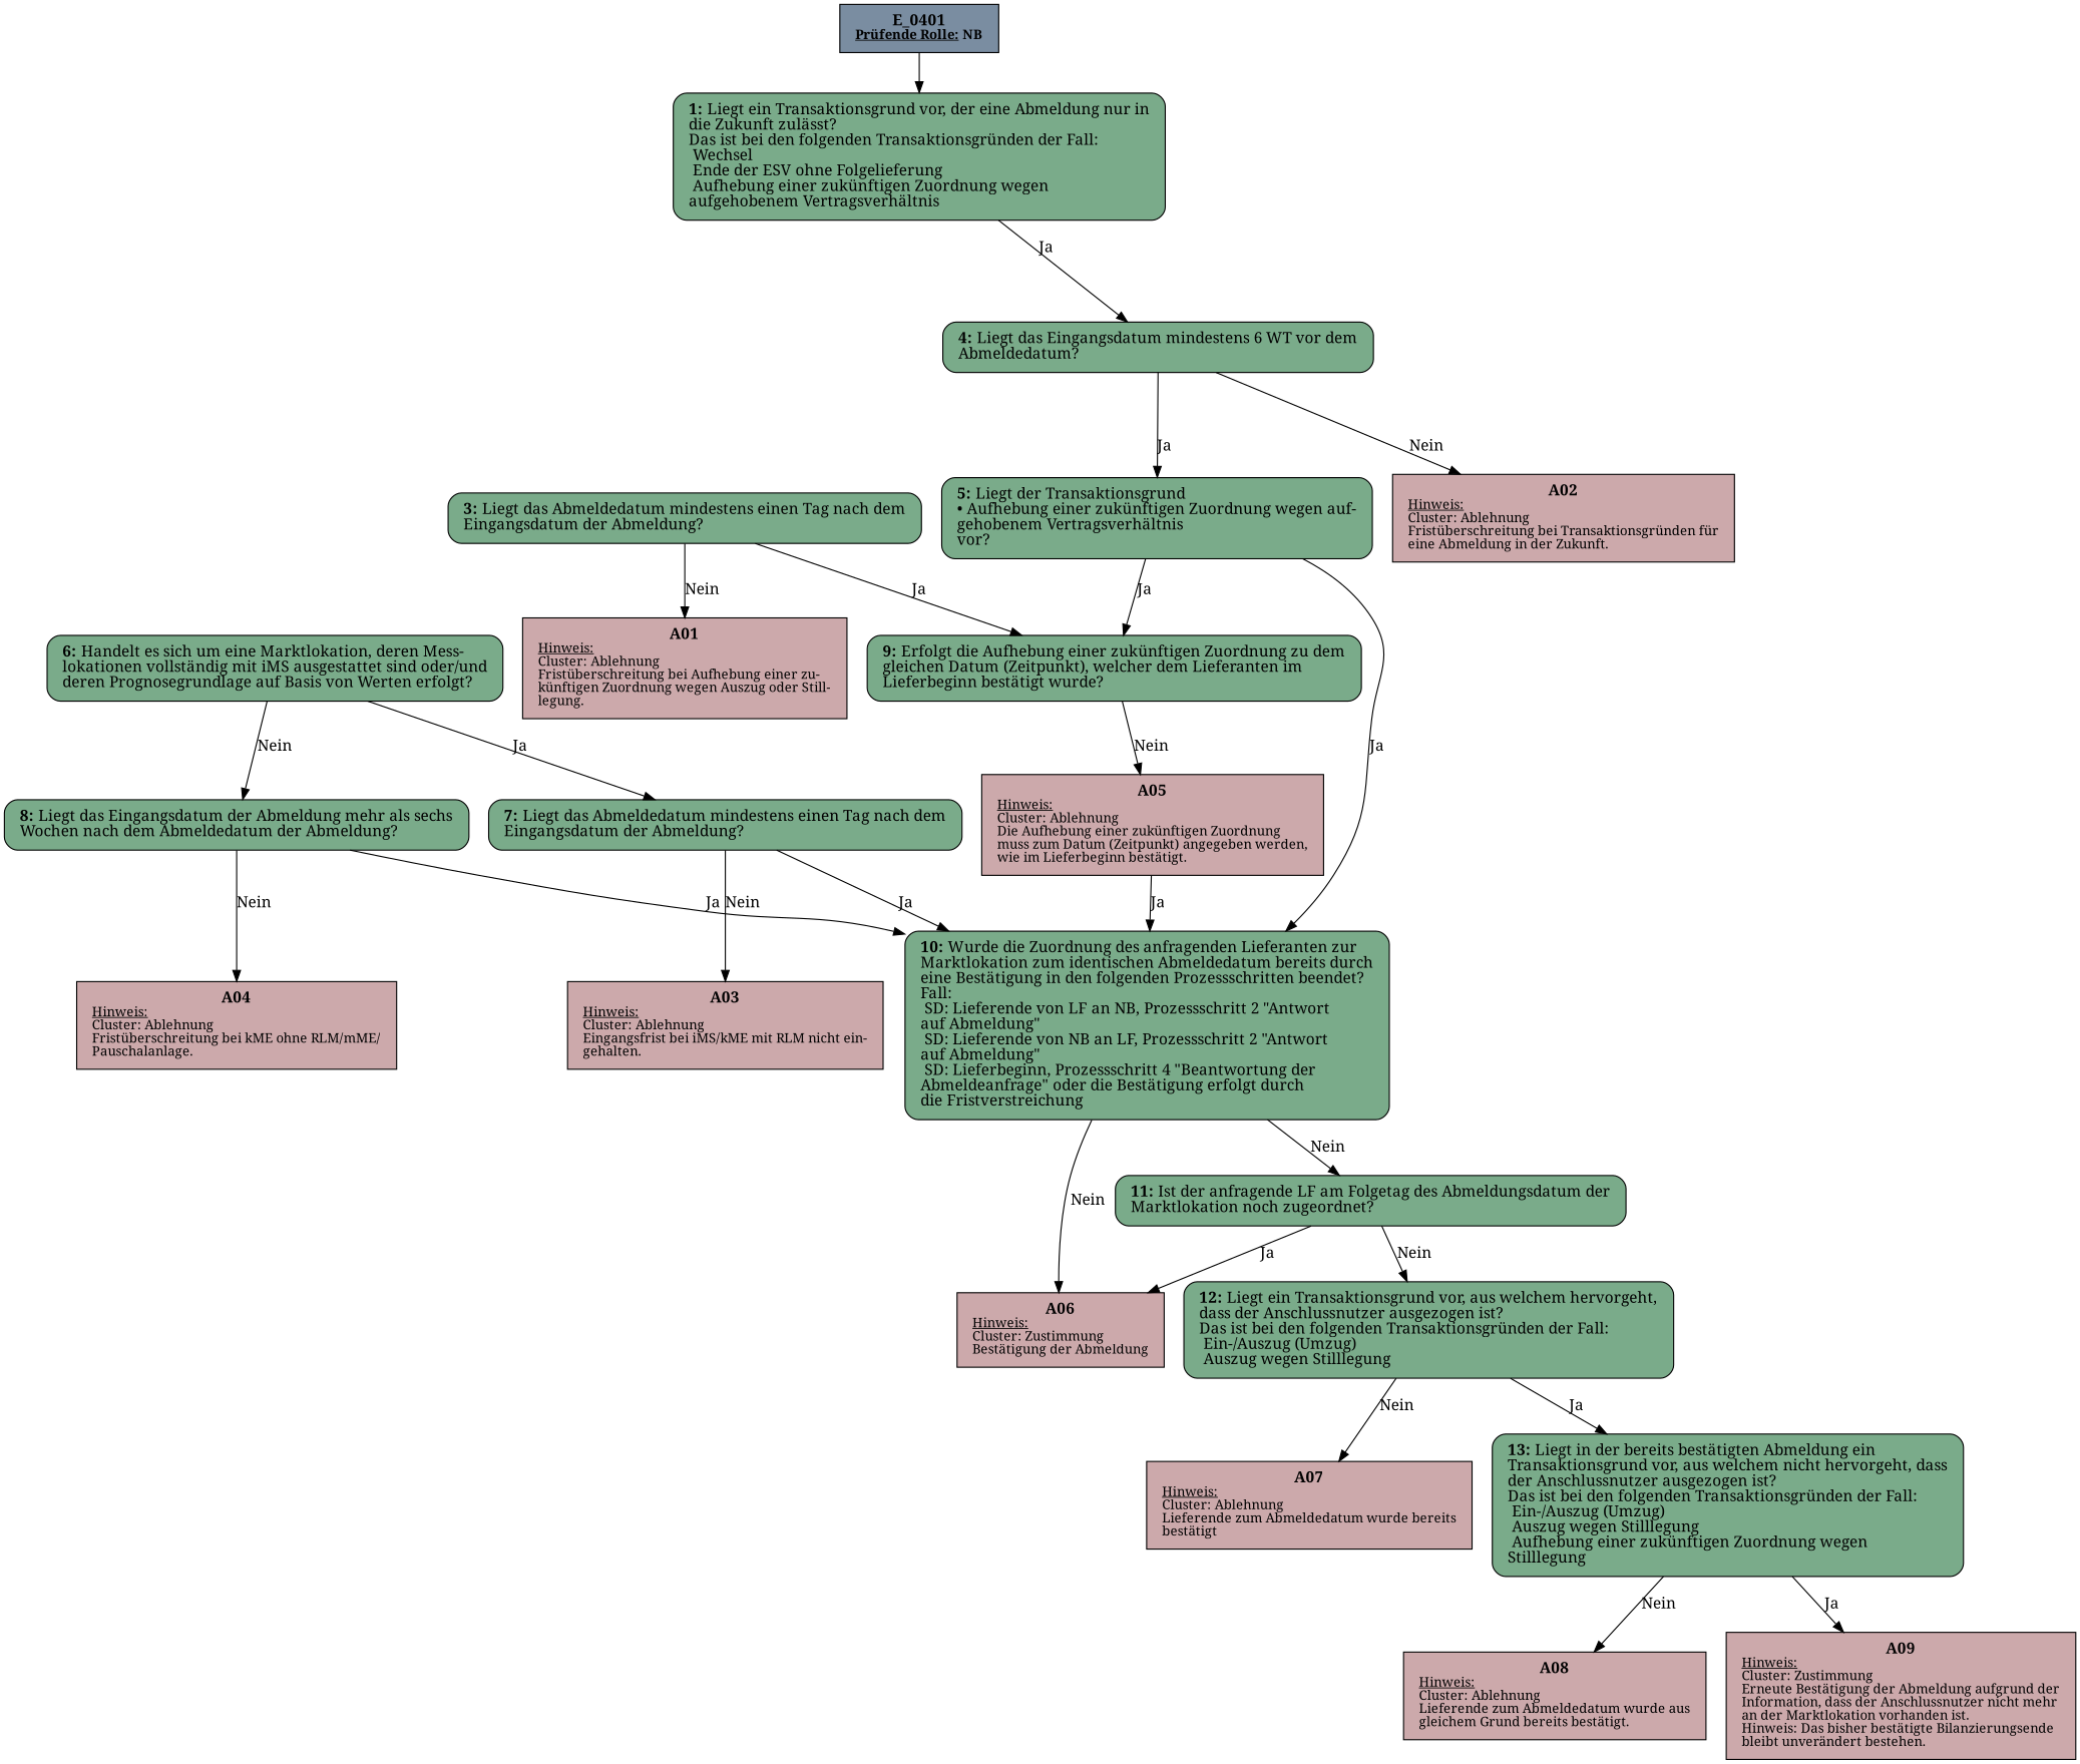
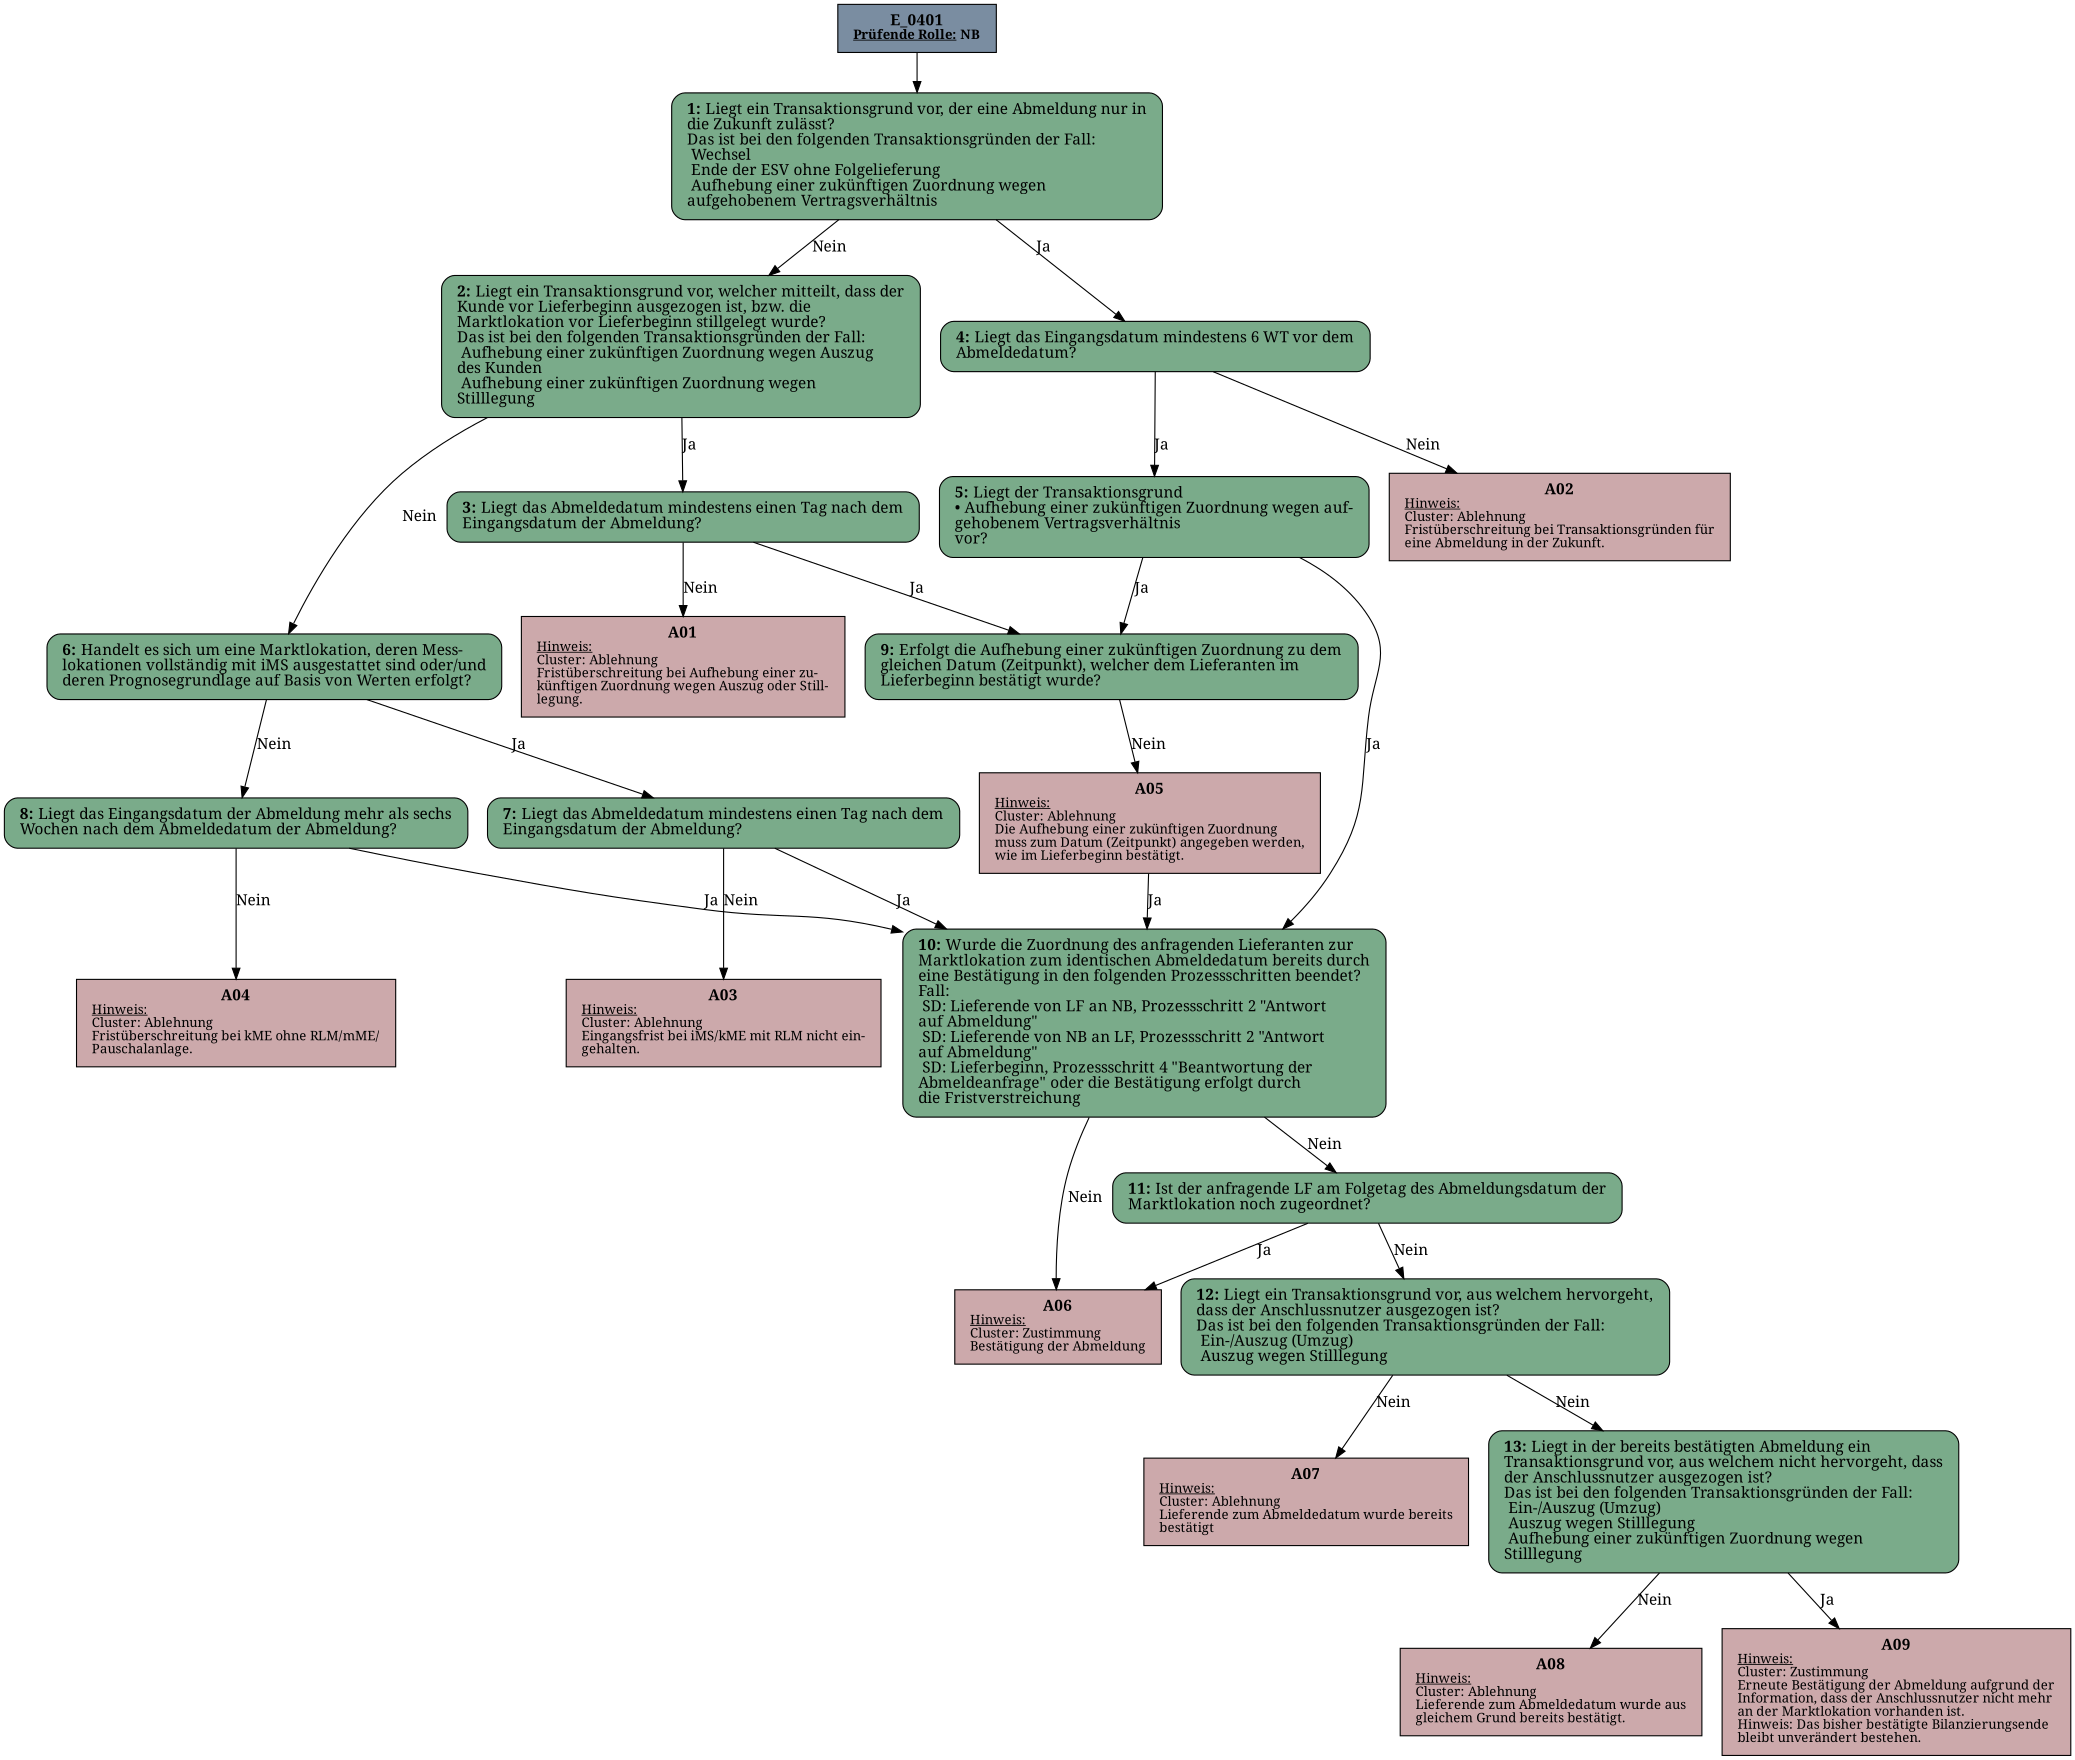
  digraph {
    fontname="Noto Serif"
    node [fillcolor="#7aab8a" fontname="Noto Serif" margin="0.2,0.12" shape=box style="filled,rounded"]
    edge [fontname="Noto Serif"]
    n1 [fillcolor="#7a8da1" label=<<B>E_0401</B><BR align="center"/><FONT point-size="12"><B><U>Prüfende Rolle:</U> NB</B></FONT><BR align="center"/>> style=filled]
    n2 [label=<<B>1: </B>Liegt ein Transaktionsgrund vor, der eine Abmeldung nur in<BR align="left"/>die Zukunft zulässt?<BR align="left"/>Das ist bei den folgenden Transaktionsgründen der Fall:<BR align="left"/> Wechsel<BR align="left"/> Ende der ESV ohne Folgelieferung<BR align="left"/> Aufhebung einer zukünftigen Zuordnung wegen<BR align="left"/>aufgehobenem Vertragsverhältnis<BR align="left"/>>]
+   n3 [label=<<B>2: </B>Liegt ein Transaktionsgrund vor, welcher mitteilt, dass der<BR align="left"/>Kunde vor Lieferbeginn ausgezogen ist, bzw. die<BR align="left"/>Marktlokation vor Lieferbeginn stillgelegt wurde?<BR align="left"/>Das ist bei den folgenden Transaktionsgründen der Fall:<BR align="left"/> Aufhebung einer zukünftigen Zuordnung wegen Auszug<BR align="left"/>des Kunden<BR align="left"/> Aufhebung einer zukünftigen Zuordnung wegen<BR align="left"/>Stilllegung<BR align="left"/>>]
    n4 [label=<<B>4: </B>Liegt das Eingangsdatum mindestens 6 WT vor dem<BR align="left"/>Abmeldedatum?<BR align="left"/>>]
    n5 [label=<<B>3: </B>Liegt das Abmeldedatum mindestens einen Tag nach dem<BR align="left"/>Eingangsdatum der Abmeldung?<BR align="left"/>>]
    n6 [label=<<B>6: </B>Handelt es sich um eine Marktlokation, deren Mess-<BR align="left"/>lokationen vollständig mit iMS ausgestattet sind oder/und<BR align="left"/>deren Prognosegrundlage auf Basis von Werten erfolgt?<BR align="left"/>>]
    n7 [fillcolor="#cca9ab" label=<<B>A02</B><BR align="center"/><FONT point-size="12"><U>Hinweis:</U><BR align="left"/>Cluster: Ablehnung<BR align="left"/>Fristüberschreitung bei Transaktionsgründen für<BR align="left"/>eine Abmeldung in der Zukunft.<BR align="left"/></FONT>> style=filled]
    n8 [label=<<B>5: </B>Liegt der Transaktionsgrund<BR align="left"/>• Aufhebung einer zukünftigen Zuordnung wegen auf-<BR align="left"/>gehobenem Vertragsverhältnis<BR align="left"/>vor?<BR align="left"/>>]
    n9 [fillcolor="#cca9ab" label=<<B>A01</B><BR align="center"/><FONT point-size="12"><U>Hinweis:</U><BR align="left"/>Cluster: Ablehnung<BR align="left"/>Fristüberschreitung bei Aufhebung einer zu-<BR align="left"/>künftigen Zuordnung wegen Auszug oder Still-<BR align="left"/>legung.<BR align="left"/></FONT>> style=filled]
    n10 [label=<<B>9: </B>Erfolgt die Aufhebung einer zukünftigen Zuordnung zu dem<BR align="left"/>gleichen Datum (Zeitpunkt), welcher dem Lieferanten im<BR align="left"/>Lieferbeginn bestätigt wurde?<BR align="left"/>>]
    n11 [label=<<B>7: </B>Liegt das Abmeldedatum mindestens einen Tag nach dem<BR align="left"/>Eingangsdatum der Abmeldung?<BR align="left"/>>]
    n12 [label=<<B>8: </B>Liegt das Eingangsdatum der Abmeldung mehr als sechs<BR align="left"/>Wochen nach dem Abmeldedatum der Abmeldung?<BR align="left"/>>]
    n13 [fillcolor="#cca9ab" label=<<B>A05</B><BR align="center"/><FONT point-size="12"><U>Hinweis:</U><BR align="left"/>Cluster: Ablehnung<BR align="left"/>Die Aufhebung einer zukünftigen Zuordnung<BR align="left"/>muss zum Datum (Zeitpunkt) angegeben werden,<BR align="left"/>wie im Lieferbeginn bestätigt.<BR align="left"/></FONT>> style=filled]
    n14 [label=<<B>10: </B>Wurde die Zuordnung des anfragenden Lieferanten zur<BR align="left"/>Marktlokation zum identischen Abmeldedatum bereits durch<BR align="left"/>eine Bestätigung in den folgenden Prozessschritten beendet?<BR align="left"/>Fall:<BR align="left"/> SD: Lieferende von LF an NB, Prozessschritt 2 "Antwort<BR align="left"/>auf Abmeldung"<BR align="left"/> SD: Lieferende von NB an LF, Prozessschritt 2 "Antwort<BR align="left"/>auf Abmeldung"<BR align="left"/> SD: Lieferbeginn, Prozessschritt 4 "Beantwortung der<BR align="left"/>Abmeldeanfrage" oder die Bestätigung erfolgt durch<BR align="left"/>die Fristverstreichung<BR align="left"/>>]
    n15 [fillcolor="#cca9ab" label=<<B>A06</B><BR align="center"/><FONT point-size="12"><U>Hinweis:</U><BR align="left"/>Cluster: Zustimmung<BR align="left"/>Bestätigung der Abmeldung<BR align="left"/></FONT>> style=filled]
    n16 [label=<<B>11: </B>Ist der anfragende LF am Folgetag des Abmeldungsdatum der<BR align="left"/>Marktlokation noch zugeordnet?<BR align="left"/>>]
    n17 [fillcolor="#cca9ab" label=<<B>A03</B><BR align="center"/><FONT point-size="12"><U>Hinweis:</U><BR align="left"/>Cluster: Ablehnung<BR align="left"/>Eingangsfrist bei iMS/kME mit RLM nicht ein-<BR align="left"/>gehalten.<BR align="left"/></FONT>> style=filled]
    n18 [fillcolor="#cca9ab" label=<<B>A04</B><BR align="center"/><FONT point-size="12"><U>Hinweis:</U><BR align="left"/>Cluster: Ablehnung<BR align="left"/>Fristüberschreitung bei kME ohne RLM/mME/<BR align="left"/>Pauschalanlage.<BR align="left"/></FONT>> style=filled]
    n19 [label=<<B>12: </B>Liegt ein Transaktionsgrund vor, aus welchem hervorgeht,<BR align="left"/>dass der Anschlussnutzer ausgezogen ist?<BR align="left"/>Das ist bei den folgenden Transaktionsgründen der Fall:<BR align="left"/> Ein-/Auszug (Umzug)<BR align="left"/> Auszug wegen Stilllegung<BR align="left"/>>]
    n20 [fillcolor="#cca9ab" label=<<B>A07</B><BR align="center"/><FONT point-size="12"><U>Hinweis:</U><BR align="left"/>Cluster: Ablehnung<BR align="left"/>Lieferende zum Abmeldedatum wurde bereits<BR align="left"/>bestätigt<BR align="left"/></FONT>> style=filled]
    n21 [label=<<B>13: </B>Liegt in der bereits bestätigten Abmeldung ein<BR align="left"/>Transaktionsgrund vor, aus welchem nicht hervorgeht, dass<BR align="left"/>der Anschlussnutzer ausgezogen ist?<BR align="left"/>Das ist bei den folgenden Transaktionsgründen der Fall:<BR align="left"/> Ein-/Auszug (Umzug)<BR align="left"/> Auszug wegen Stilllegung<BR align="left"/> Aufhebung einer zukünftigen Zuordnung wegen<BR align="left"/>Stilllegung<BR align="left"/>>]
    n22 [fillcolor="#cca9ab" label=<<B>A08</B><BR align="center"/><FONT point-size="12"><U>Hinweis:</U><BR align="left"/>Cluster: Ablehnung<BR align="left"/>Lieferende zum Abmeldedatum wurde aus<BR align="left"/>gleichem Grund bereits bestätigt.<BR align="left"/></FONT>> style=filled]
    n23 [fillcolor="#cca9ab" label=<<B>A09</B><BR align="center"/><FONT point-size="12"><U>Hinweis:</U><BR align="left"/>Cluster: Zustimmung<BR align="left"/>Erneute Bestätigung der Abmeldung aufgrund der<BR align="left"/>Information, dass der Anschlussnutzer nicht mehr<BR align="left"/>an der Marktlokation vorhanden ist.<BR align="left"/>Hinweis: Das bisher bestätigte Bilanzierungsende<BR align="left"/>bleibt unverändert bestehen.<BR align="left"/></FONT>> style=filled]
    n1 -> n2
+   n2 -> n3 [label=Nein]
    n2 -> n4 [label=Ja]
+   n3 -> n5 [label=Ja]
+   n3 -> n6 [label=Nein]
    n4 -> n7 [label=Nein]
    n4 -> n8 [label=Ja]
    n5 -> n9 [label=Nein]
    n5 -> n10 [label=Ja]
    n6 -> n11 [label=Ja]
    n6 -> n12 [label=Nein]
    n8 -> n10 [label=Ja]
    n8 -> n14 [label=Ja]
    n10 -> n13 [label=Nein]
    n11 -> n14 [label=Ja]
    n11 -> n17 [label=Nein]
    n12 -> n14 [label=Ja]
    n12 -> n18 [label=Nein]
    n13 -> n14 [label=Ja]
    n14 -> n15 [label=Nein]
    n14 -> n16 [label=Nein]
    n16 -> n15 [label=Ja]
    n16 -> n19 [label=Nein]
    n19 -> n20 [label=Nein]
-   n19 -> n21 [label=Ja]
+   n19 -> n21 [label=Nein]
    n21 -> n22 [label=Nein]
    n21 -> n23 [label=Ja]
  }
